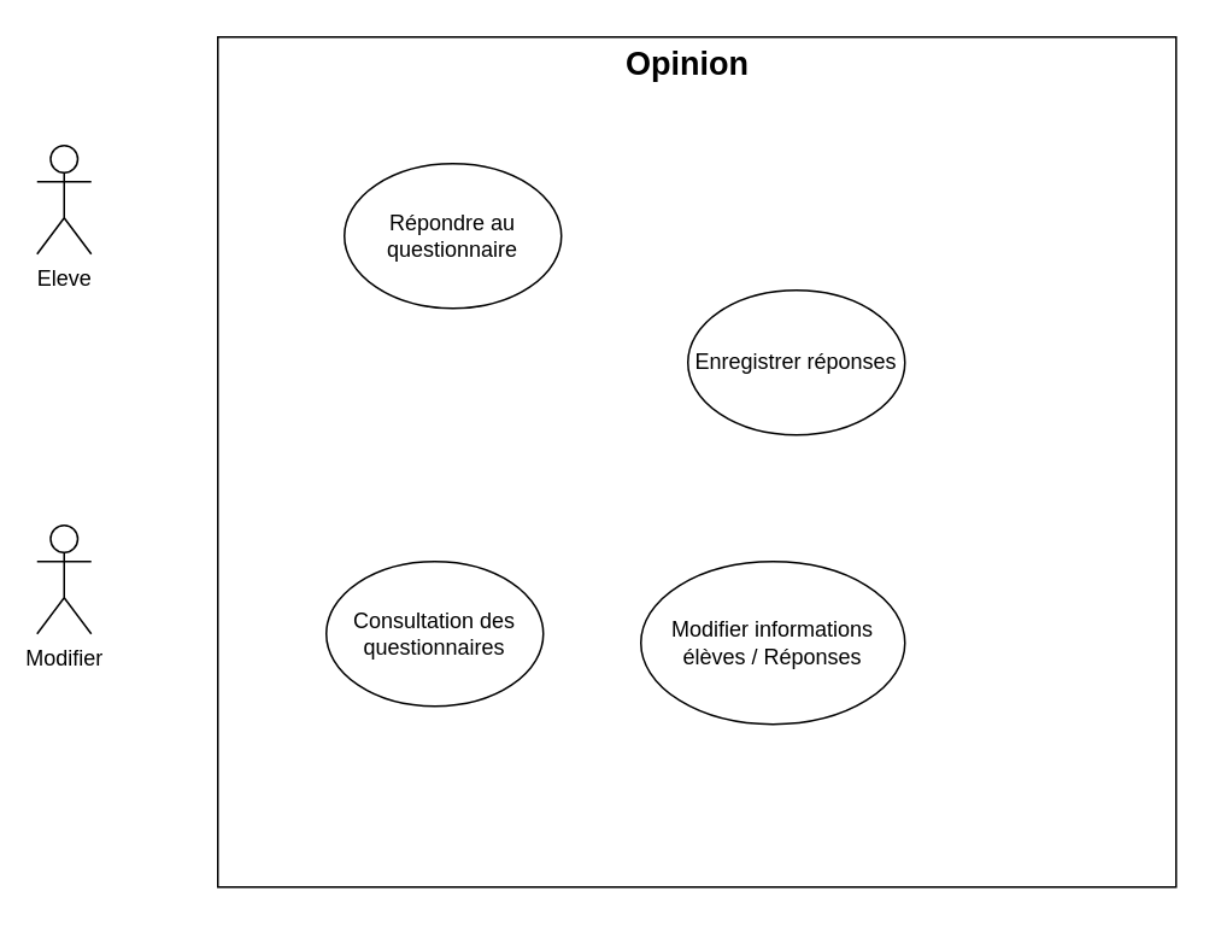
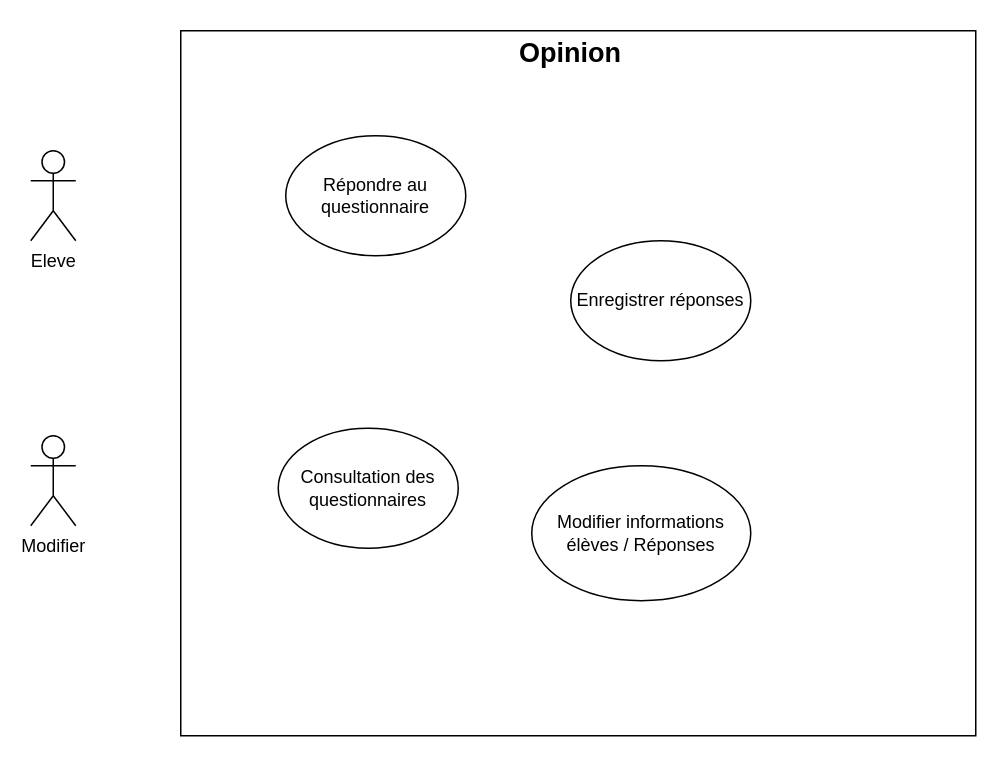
  <mxCell id="0" />
  <mxCell id="1" parent="0" />
  <mxCell id="2" value="" style="rounded=0;whiteSpace=wrap;html=1;fillColor=none;shadow=0;" vertex="1" parent="1"><mxGeometry x="120" y="20" width="530" height="470" as="geometry" /></mxCell>
  <mxCell id="3" value="Modifier&lt;br&gt;" style="shape=umlActor;verticalLabelPosition=bottom;verticalAlign=top;html=1;outlineConnect=0;" vertex="1" parent="1"><mxGeometry x="20" y="290" width="30" height="60" as="geometry" /></mxCell>
- <mxCell id="4" value="Eleve&lt;br&gt;" style="shape=umlActor;verticalLabelPosition=bottom;verticalAlign=top;html=1;outlineConnect=0;" vertex="1" parent="1"><mxGeometry x="20" y="80" width="30" height="60" as="geometry" /></mxCell>
+ <mxCell id="4" value="Eleve&lt;br&gt;" style="shape=umlActor;verticalLabelPosition=bottom;verticalAlign=top;html=1;outlineConnect=0;" vertex="1" parent="1"><mxGeometry x="20" y="100" width="30" height="60" as="geometry" /></mxCell>
  <mxCell id="5" value="Répondre au questionnaire" style="ellipse;whiteSpace=wrap;html=1;fillColor=none;" vertex="1" parent="1"><mxGeometry x="190" y="90" width="120" height="80" as="geometry" /></mxCell>
  <mxCell id="6" value="Enregistrer réponses" style="ellipse;whiteSpace=wrap;html=1;fillColor=none;" vertex="1" parent="1"><mxGeometry x="380" y="160" width="120" height="80" as="geometry" /></mxCell>
  <mxCell id="7" value="Modifier informations élèves / Réponses" style="ellipse;whiteSpace=wrap;html=1;fillColor=none;" vertex="1" parent="1"><mxGeometry x="354" y="310" width="146" height="90" as="geometry" /></mxCell>
- <mxCell id="8" value="Consultation des questionnaires" style="ellipse;whiteSpace=wrap;html=1;fillColor=none;" vertex="1" parent="1"><mxGeometry x="180" y="310" width="120" height="80" as="geometry" /></mxCell>
+ <mxCell id="8" value="Consultation des questionnaires" style="ellipse;whiteSpace=wrap;html=1;fillColor=none;" vertex="1" parent="1"><mxGeometry x="185" y="285" width="120" height="80" as="geometry" /></mxCell>
  <mxCell id="9" value="&lt;b&gt;&lt;font style=&quot;font-size: 18px;&quot;&gt;Opinion&lt;/font&gt;&lt;/b&gt;" style="text;html=1;strokeColor=none;fillColor=none;align=center;verticalAlign=middle;whiteSpace=wrap;rounded=0;shadow=0;" vertex="1" parent="1"><mxGeometry x="350" y="20" width="60" height="30" as="geometry" /></mxCell>
